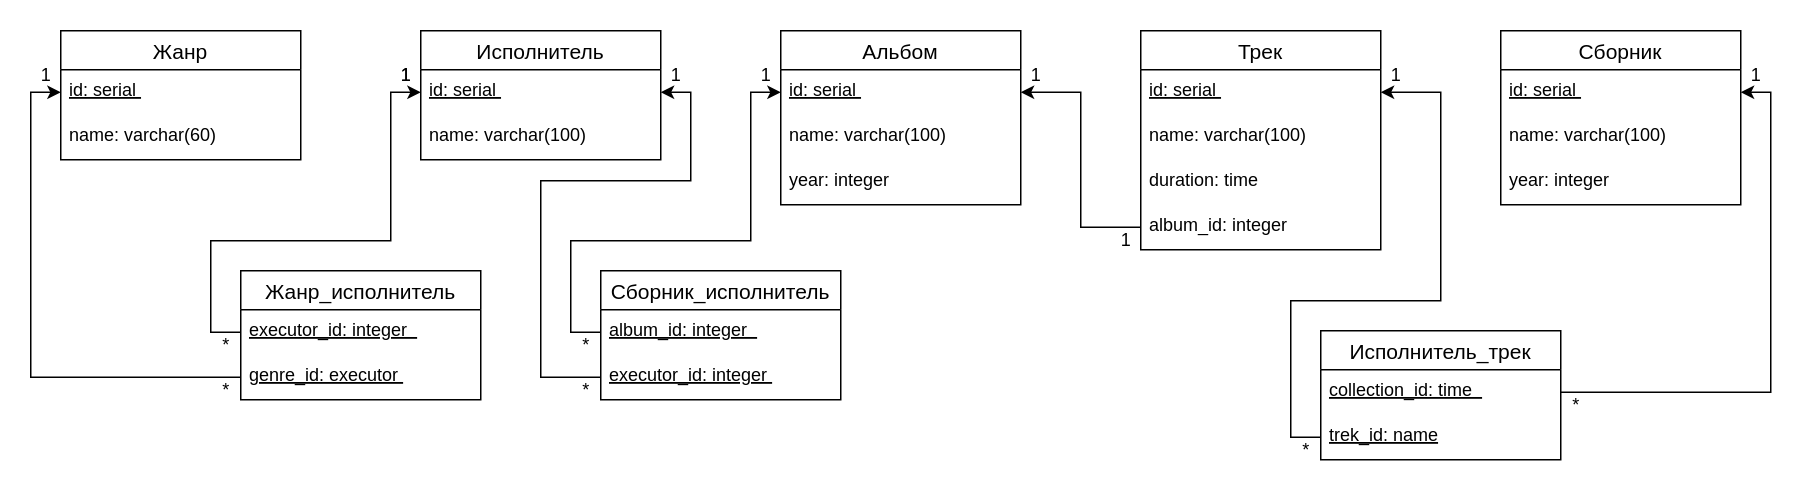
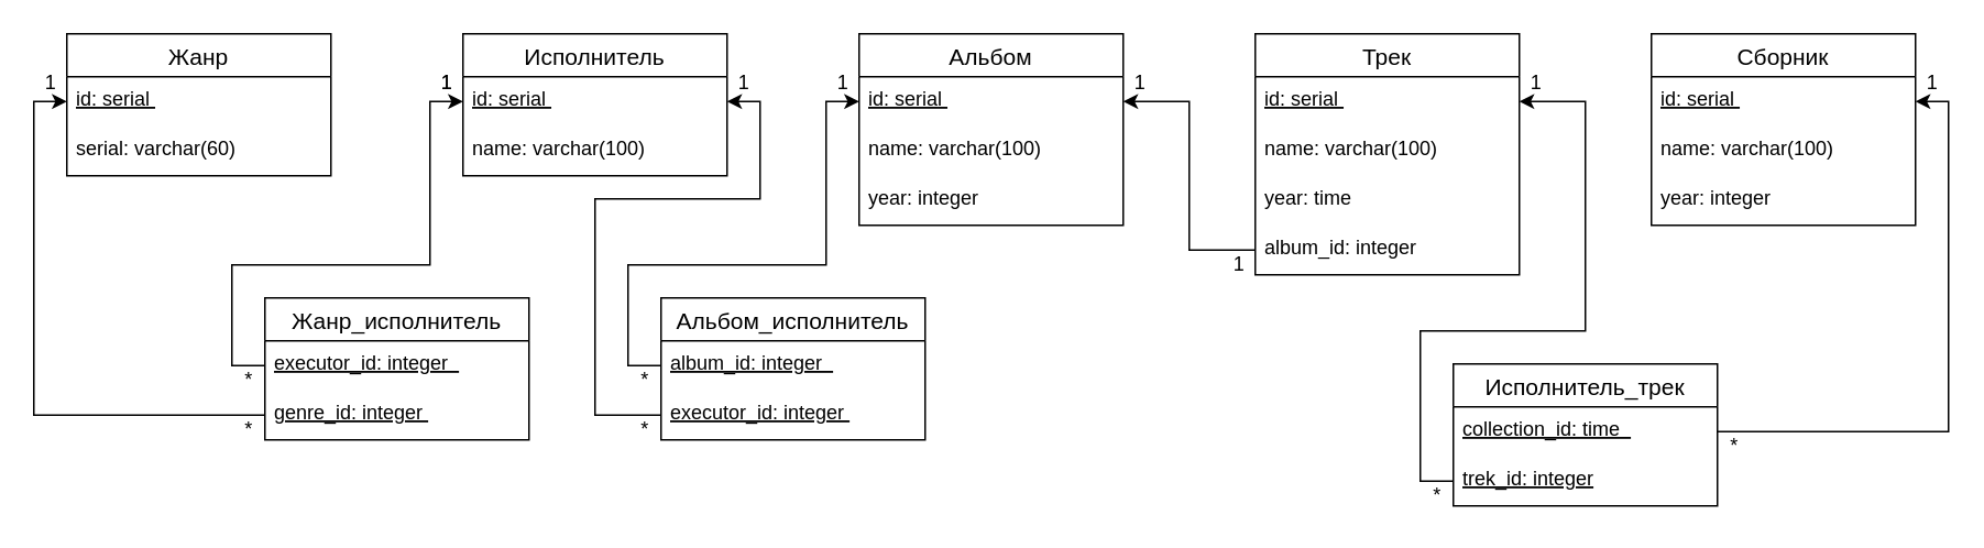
  <mxCell id="0" />
  <mxCell id="1" parent="0" />
  <mxCell id="2" value="Исполнитель" style="swimlane;fontStyle=0;childLayout=stackLayout;horizontal=1;startSize=26;horizontalStack=0;resizeParent=1;resizeParentMax=0;resizeLast=0;collapsible=1;marginBottom=0;align=center;fontSize=14;" parent="1" vertex="1"><mxGeometry x="280" y="20" width="160" height="86" as="geometry" /></mxCell>
  <mxCell id="3" value="id: serial " style="text;strokeColor=none;fillColor=none;spacingLeft=4;spacingRight=4;overflow=hidden;rotatable=0;points=[[0,0.5],[1,0.5]];portConstraint=eastwest;fontSize=12;fontStyle=4" parent="2" vertex="1"><mxGeometry y="26" width="160" height="30" as="geometry" /></mxCell>
  <mxCell id="4" value="name: varchar(100) " style="text;strokeColor=none;fillColor=none;spacingLeft=4;spacingRight=4;overflow=hidden;rotatable=0;points=[[0,0.5],[1,0.5]];portConstraint=eastwest;fontSize=12;" parent="2" vertex="1"><mxGeometry y="56" width="160" height="30" as="geometry" /></mxCell>
  <mxCell id="5" value="Альбом" style="swimlane;fontStyle=0;childLayout=stackLayout;horizontal=1;startSize=26;horizontalStack=0;resizeParent=1;resizeParentMax=0;resizeLast=0;collapsible=1;marginBottom=0;align=center;fontSize=14;" parent="1" vertex="1"><mxGeometry x="520" y="20" width="160" height="116" as="geometry" /></mxCell>
  <mxCell id="6" value="id: serial " style="text;strokeColor=none;fillColor=none;spacingLeft=4;spacingRight=4;overflow=hidden;rotatable=0;points=[[0,0.5],[1,0.5]];portConstraint=eastwest;fontSize=12;fontStyle=4" parent="5" vertex="1"><mxGeometry y="26" width="160" height="30" as="geometry" /></mxCell>
  <mxCell id="7" value="name: varchar(100) " style="text;strokeColor=none;fillColor=none;spacingLeft=4;spacingRight=4;overflow=hidden;rotatable=0;points=[[0,0.5],[1,0.5]];portConstraint=eastwest;fontSize=12;" parent="5" vertex="1"><mxGeometry y="56" width="160" height="30" as="geometry" /></mxCell>
  <mxCell id="8" value="year: integer " style="text;strokeColor=none;fillColor=none;spacingLeft=4;spacingRight=4;overflow=hidden;rotatable=0;points=[[0,0.5],[1,0.5]];portConstraint=eastwest;fontSize=12;" parent="5" vertex="1"><mxGeometry y="86" width="160" height="30" as="geometry" /></mxCell>
  <mxCell id="9" value="Трек" style="swimlane;fontStyle=0;childLayout=stackLayout;horizontal=1;startSize=26;horizontalStack=0;resizeParent=1;resizeParentMax=0;resizeLast=0;collapsible=1;marginBottom=0;align=center;fontSize=14;" parent="1" vertex="1"><mxGeometry x="760" y="20" width="160" height="146" as="geometry" /></mxCell>
  <mxCell id="10" value="id: serial " style="text;strokeColor=none;fillColor=none;spacingLeft=4;spacingRight=4;overflow=hidden;rotatable=0;points=[[0,0.5],[1,0.5]];portConstraint=eastwest;fontSize=12;fontStyle=4" parent="9" vertex="1"><mxGeometry y="26" width="160" height="30" as="geometry" /></mxCell>
  <mxCell id="11" value="name: varchar(100) " style="text;strokeColor=none;fillColor=none;spacingLeft=4;spacingRight=4;overflow=hidden;rotatable=0;points=[[0,0.5],[1,0.5]];portConstraint=eastwest;fontSize=12;" parent="9" vertex="1"><mxGeometry y="56" width="160" height="30" as="geometry" /></mxCell>
- <mxCell id="12" value="duration: time" style="text;strokeColor=none;fillColor=none;spacingLeft=4;spacingRight=4;overflow=hidden;rotatable=0;points=[[0,0.5],[1,0.5]];portConstraint=eastwest;fontSize=12;" parent="9" vertex="1"><mxGeometry y="86" width="160" height="30" as="geometry" /></mxCell>
+ <mxCell id="12" value="year: time" style="text;strokeColor=none;fillColor=none;spacingLeft=4;spacingRight=4;overflow=hidden;rotatable=0;points=[[0,0.5],[1,0.5]];portConstraint=eastwest;fontSize=12;" parent="9" vertex="1"><mxGeometry y="86" width="160" height="30" as="geometry" /></mxCell>
  <mxCell id="13" value="album_id: integer  " style="text;strokeColor=none;fillColor=none;spacingLeft=4;spacingRight=4;overflow=hidden;rotatable=0;points=[[0,0.5],[1,0.5]];portConstraint=eastwest;fontSize=12;" parent="9" vertex="1"><mxGeometry y="116" width="160" height="30" as="geometry" /></mxCell>
  <mxCell id="14" value="Жанр" style="swimlane;fontStyle=0;childLayout=stackLayout;horizontal=1;startSize=26;horizontalStack=0;resizeParent=1;resizeParentMax=0;resizeLast=0;collapsible=1;marginBottom=0;align=center;fontSize=14;" parent="1" vertex="1"><mxGeometry x="40" y="20" width="160" height="86" as="geometry" /></mxCell>
  <mxCell id="15" value="id: serial " style="text;strokeColor=none;fillColor=none;spacingLeft=4;spacingRight=4;overflow=hidden;rotatable=0;points=[[0,0.5],[1,0.5]];portConstraint=eastwest;fontSize=12;fontStyle=4" parent="14" vertex="1"><mxGeometry y="26" width="160" height="30" as="geometry" /></mxCell>
- <mxCell id="16" value="name: varchar(60) " style="text;strokeColor=none;fillColor=none;spacingLeft=4;spacingRight=4;overflow=hidden;rotatable=0;points=[[0,0.5],[1,0.5]];portConstraint=eastwest;fontSize=12;" parent="14" vertex="1"><mxGeometry y="56" width="160" height="30" as="geometry" /></mxCell>
+ <mxCell id="16" value="serial: varchar(60) " style="text;strokeColor=none;fillColor=none;spacingLeft=4;spacingRight=4;overflow=hidden;rotatable=0;points=[[0,0.5],[1,0.5]];portConstraint=eastwest;fontSize=12;" parent="14" vertex="1"><mxGeometry y="56" width="160" height="30" as="geometry" /></mxCell>
  <mxCell id="17" value="Жанр_исполнитель" style="swimlane;fontStyle=0;childLayout=stackLayout;horizontal=1;startSize=26;horizontalStack=0;resizeParent=1;resizeParentMax=0;resizeLast=0;collapsible=1;marginBottom=0;align=center;fontSize=14;" vertex="1" parent="1"><mxGeometry x="160" y="180" width="160" height="86" as="geometry" /></mxCell>
  <mxCell id="18" value="executor_id: integer  " style="text;strokeColor=none;fillColor=none;spacingLeft=4;spacingRight=4;overflow=hidden;rotatable=0;points=[[0,0.5],[1,0.5]];portConstraint=eastwest;fontSize=12;fontStyle=4" vertex="1" parent="17"><mxGeometry y="26" width="160" height="30" as="geometry" /></mxCell>
- <mxCell id="19" value="genre_id: executor " style="text;strokeColor=none;fillColor=none;spacingLeft=4;spacingRight=4;overflow=hidden;rotatable=0;points=[[0,0.5],[1,0.5]];portConstraint=eastwest;fontSize=12;fontStyle=4" vertex="1" parent="17"><mxGeometry y="56" width="160" height="30" as="geometry" /></mxCell>
+ <mxCell id="19" value="genre_id: integer " style="text;strokeColor=none;fillColor=none;spacingLeft=4;spacingRight=4;overflow=hidden;rotatable=0;points=[[0,0.5],[1,0.5]];portConstraint=eastwest;fontSize=12;fontStyle=4" vertex="1" parent="17"><mxGeometry y="56" width="160" height="30" as="geometry" /></mxCell>
  <mxCell id="20" style="edgeStyle=orthogonalEdgeStyle;rounded=0;orthogonalLoop=1;jettySize=auto;html=1;exitX=0;exitY=0.5;exitDx=0;exitDy=0;entryX=0;entryY=0.5;entryDx=0;entryDy=0;" edge="1" parent="1" source="19" target="15"><mxGeometry relative="1" as="geometry" /></mxCell>
  <mxCell id="21" style="edgeStyle=orthogonalEdgeStyle;rounded=0;orthogonalLoop=1;jettySize=auto;html=1;exitX=0;exitY=0.5;exitDx=0;exitDy=0;entryX=0;entryY=0.5;entryDx=0;entryDy=0;" edge="1" parent="1" source="18" target="3"><mxGeometry relative="1" as="geometry"><Array as="points"><mxPoint x="140" y="221" /><mxPoint x="140" y="160" /><mxPoint x="260" y="160" /><mxPoint x="260" y="61" /></Array></mxGeometry></mxCell>
  <mxCell id="22" value="*" style="text;html=1;align=center;verticalAlign=middle;resizable=0;points=[];autosize=1;strokeColor=none;fillColor=none;" vertex="1" parent="1"><mxGeometry x="140" y="250" width="20" height="20" as="geometry" /></mxCell>
  <mxCell id="23" value="*" style="text;html=1;align=center;verticalAlign=middle;resizable=0;points=[];autosize=1;strokeColor=none;fillColor=none;" vertex="1" parent="1"><mxGeometry x="140" y="220" width="20" height="20" as="geometry" /></mxCell>
  <mxCell id="24" value="1" style="text;html=1;align=center;verticalAlign=middle;resizable=0;points=[];autosize=1;strokeColor=none;fillColor=none;" vertex="1" parent="1"><mxGeometry x="260" y="40" width="20" height="20" as="geometry" /></mxCell>
  <mxCell id="25" value="1" style="text;html=1;align=center;verticalAlign=middle;resizable=0;points=[];autosize=1;strokeColor=none;fillColor=none;" vertex="1" parent="1"><mxGeometry x="20" y="40" width="20" height="20" as="geometry" /></mxCell>
- <mxCell id="26" value="Сборник_исполнитель" style="swimlane;fontStyle=0;childLayout=stackLayout;horizontal=1;startSize=26;horizontalStack=0;resizeParent=1;resizeParentMax=0;resizeLast=0;collapsible=1;marginBottom=0;align=center;fontSize=14;" vertex="1" parent="1"><mxGeometry x="400" y="180" width="160" height="86" as="geometry" /></mxCell>
+ <mxCell id="26" value="Альбом_исполнитель" style="swimlane;fontStyle=0;childLayout=stackLayout;horizontal=1;startSize=26;horizontalStack=0;resizeParent=1;resizeParentMax=0;resizeLast=0;collapsible=1;marginBottom=0;align=center;fontSize=14;" vertex="1" parent="1"><mxGeometry x="400" y="180" width="160" height="86" as="geometry" /></mxCell>
  <mxCell id="27" value="album_id: integer  " style="text;strokeColor=none;fillColor=none;spacingLeft=4;spacingRight=4;overflow=hidden;rotatable=0;points=[[0,0.5],[1,0.5]];portConstraint=eastwest;fontSize=12;fontStyle=4" vertex="1" parent="26"><mxGeometry y="26" width="160" height="30" as="geometry" /></mxCell>
  <mxCell id="28" value="executor_id: integer " style="text;strokeColor=none;fillColor=none;spacingLeft=4;spacingRight=4;overflow=hidden;rotatable=0;points=[[0,0.5],[1,0.5]];portConstraint=eastwest;fontSize=12;fontStyle=4" vertex="1" parent="26"><mxGeometry y="56" width="160" height="30" as="geometry" /></mxCell>
  <mxCell id="29" style="edgeStyle=orthogonalEdgeStyle;rounded=0;orthogonalLoop=1;jettySize=auto;html=1;exitX=0;exitY=0.5;exitDx=0;exitDy=0;entryX=1;entryY=0.5;entryDx=0;entryDy=0;" edge="1" parent="1" source="28" target="3"><mxGeometry relative="1" as="geometry"><mxPoint x="280" y="61" as="targetPoint" /><Array as="points"><mxPoint x="360" y="251" /><mxPoint x="360" y="120" /><mxPoint x="460" y="120" /><mxPoint x="460" y="61" /></Array></mxGeometry></mxCell>
  <mxCell id="30" style="edgeStyle=orthogonalEdgeStyle;rounded=0;orthogonalLoop=1;jettySize=auto;html=1;exitX=0;exitY=0.5;exitDx=0;exitDy=0;entryX=0;entryY=0.5;entryDx=0;entryDy=0;" edge="1" parent="1" source="27"><mxGeometry relative="1" as="geometry"><mxPoint x="520" y="61" as="targetPoint" /><Array as="points"><mxPoint x="380" y="221" /><mxPoint x="380" y="160" /><mxPoint x="500" y="160" /><mxPoint x="500" y="61" /></Array></mxGeometry></mxCell>
  <mxCell id="31" value="1" style="text;html=1;align=center;verticalAlign=middle;resizable=0;points=[];autosize=1;strokeColor=none;fillColor=none;" vertex="1" parent="1"><mxGeometry x="500" y="40" width="20" height="20" as="geometry" /></mxCell>
  <mxCell id="32" value="1" style="text;html=1;align=center;verticalAlign=middle;resizable=0;points=[];autosize=1;strokeColor=none;fillColor=none;" vertex="1" parent="1"><mxGeometry x="260" y="40" width="20" height="20" as="geometry" /></mxCell>
  <mxCell id="33" value="*" style="text;html=1;align=center;verticalAlign=middle;resizable=0;points=[];autosize=1;strokeColor=none;fillColor=none;" vertex="1" parent="1"><mxGeometry x="380" y="220" width="20" height="20" as="geometry" /></mxCell>
  <mxCell id="34" value="*" style="text;html=1;align=center;verticalAlign=middle;resizable=0;points=[];autosize=1;strokeColor=none;fillColor=none;" vertex="1" parent="1"><mxGeometry x="380" y="250" width="20" height="20" as="geometry" /></mxCell>
  <mxCell id="35" value="1" style="text;html=1;align=center;verticalAlign=middle;resizable=0;points=[];autosize=1;strokeColor=none;fillColor=none;" vertex="1" parent="1"><mxGeometry x="440" y="40" width="20" height="20" as="geometry" /></mxCell>
  <mxCell id="36" style="edgeStyle=orthogonalEdgeStyle;rounded=0;orthogonalLoop=1;jettySize=auto;html=1;entryX=1;entryY=0.5;entryDx=0;entryDy=0;" edge="1" parent="1" source="13" target="6"><mxGeometry relative="1" as="geometry"><Array as="points"><mxPoint x="720" y="151" /><mxPoint x="720" y="61" /></Array></mxGeometry></mxCell>
  <mxCell id="37" value="1" style="text;html=1;align=center;verticalAlign=middle;resizable=0;points=[];autosize=1;strokeColor=none;fillColor=none;" vertex="1" parent="1"><mxGeometry x="740" y="150" width="20" height="20" as="geometry" /></mxCell>
  <mxCell id="38" value="1" style="text;html=1;align=center;verticalAlign=middle;resizable=0;points=[];autosize=1;strokeColor=none;fillColor=none;" vertex="1" parent="1"><mxGeometry x="680" y="40" width="20" height="20" as="geometry" /></mxCell>
  <mxCell id="39" value="Сборник" style="swimlane;fontStyle=0;childLayout=stackLayout;horizontal=1;startSize=26;horizontalStack=0;resizeParent=1;resizeParentMax=0;resizeLast=0;collapsible=1;marginBottom=0;align=center;fontSize=14;" vertex="1" parent="1"><mxGeometry x="1000" y="20" width="160" height="116" as="geometry" /></mxCell>
  <mxCell id="40" value="id: serial " style="text;strokeColor=none;fillColor=none;spacingLeft=4;spacingRight=4;overflow=hidden;rotatable=0;points=[[0,0.5],[1,0.5]];portConstraint=eastwest;fontSize=12;fontStyle=4" vertex="1" parent="39"><mxGeometry y="26" width="160" height="30" as="geometry" /></mxCell>
  <mxCell id="41" value="name: varchar(100) " style="text;strokeColor=none;fillColor=none;spacingLeft=4;spacingRight=4;overflow=hidden;rotatable=0;points=[[0,0.5],[1,0.5]];portConstraint=eastwest;fontSize=12;" vertex="1" parent="39"><mxGeometry y="56" width="160" height="30" as="geometry" /></mxCell>
  <mxCell id="42" value="year: integer " style="text;strokeColor=none;fillColor=none;spacingLeft=4;spacingRight=4;overflow=hidden;rotatable=0;points=[[0,0.5],[1,0.5]];portConstraint=eastwest;fontSize=12;" vertex="1" parent="39"><mxGeometry y="86" width="160" height="30" as="geometry" /></mxCell>
  <mxCell id="43" value="Исполнитель_трек" style="swimlane;fontStyle=0;childLayout=stackLayout;horizontal=1;startSize=26;horizontalStack=0;resizeParent=1;resizeParentMax=0;resizeLast=0;collapsible=1;marginBottom=0;align=center;fontSize=14;" vertex="1" parent="1"><mxGeometry x="880" y="220" width="160" height="86" as="geometry" /></mxCell>
  <mxCell id="44" value="collection_id: time  " style="text;strokeColor=none;fillColor=none;spacingLeft=4;spacingRight=4;overflow=hidden;rotatable=0;points=[[0,0.5],[1,0.5]];portConstraint=eastwest;fontSize=12;fontStyle=4" vertex="1" parent="43"><mxGeometry y="26" width="160" height="30" as="geometry" /></mxCell>
- <mxCell id="45" value="trek_id: name" style="text;strokeColor=none;fillColor=none;spacingLeft=4;spacingRight=4;overflow=hidden;rotatable=0;points=[[0,0.5],[1,0.5]];portConstraint=eastwest;fontSize=12;fontStyle=4" vertex="1" parent="43"><mxGeometry y="56" width="160" height="30" as="geometry" /></mxCell>
+ <mxCell id="45" value="trek_id: integer" style="text;strokeColor=none;fillColor=none;spacingLeft=4;spacingRight=4;overflow=hidden;rotatable=0;points=[[0,0.5],[1,0.5]];portConstraint=eastwest;fontSize=12;fontStyle=4" vertex="1" parent="43"><mxGeometry y="56" width="160" height="30" as="geometry" /></mxCell>
  <mxCell id="46" style="edgeStyle=orthogonalEdgeStyle;rounded=0;orthogonalLoop=1;jettySize=auto;html=1;exitX=1;exitY=0.5;exitDx=0;exitDy=0;entryX=1;entryY=0.5;entryDx=0;entryDy=0;" edge="1" parent="1" source="44" target="40"><mxGeometry relative="1" as="geometry" /></mxCell>
  <mxCell id="47" style="edgeStyle=orthogonalEdgeStyle;rounded=0;orthogonalLoop=1;jettySize=auto;html=1;exitX=0;exitY=0.5;exitDx=0;exitDy=0;entryX=1;entryY=0.5;entryDx=0;entryDy=0;" edge="1" parent="1" source="45" target="10"><mxGeometry relative="1" as="geometry"><Array as="points"><mxPoint x="860" y="291" /><mxPoint x="860" y="200" /><mxPoint x="960" y="200" /><mxPoint x="960" y="61" /></Array></mxGeometry></mxCell>
  <mxCell id="48" value="*" style="text;html=1;align=center;verticalAlign=middle;resizable=0;points=[];autosize=1;strokeColor=none;fillColor=none;" vertex="1" parent="1"><mxGeometry x="860" y="290" width="20" height="20" as="geometry" /></mxCell>
  <mxCell id="49" value="*" style="text;html=1;align=center;verticalAlign=middle;resizable=0;points=[];autosize=1;strokeColor=none;fillColor=none;" vertex="1" parent="1"><mxGeometry x="1040" y="260" width="20" height="20" as="geometry" /></mxCell>
  <mxCell id="50" value="1" style="text;html=1;align=center;verticalAlign=middle;resizable=0;points=[];autosize=1;strokeColor=none;fillColor=none;" vertex="1" parent="1"><mxGeometry x="920" y="40" width="20" height="20" as="geometry" /></mxCell>
  <mxCell id="51" value="1" style="text;html=1;align=center;verticalAlign=middle;resizable=0;points=[];autosize=1;strokeColor=none;fillColor=none;" vertex="1" parent="1"><mxGeometry x="1160" y="40" width="20" height="20" as="geometry" /></mxCell>
